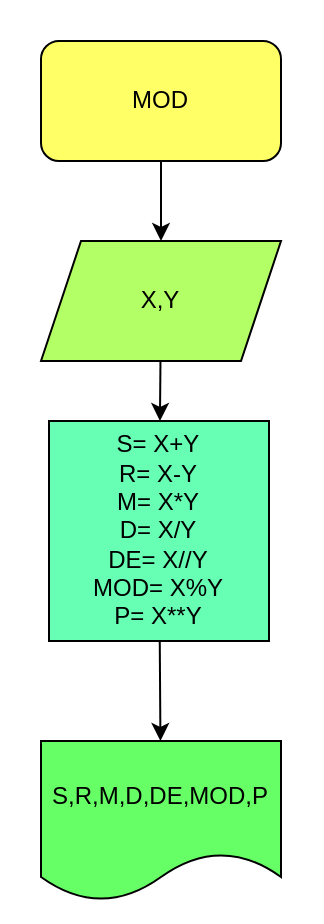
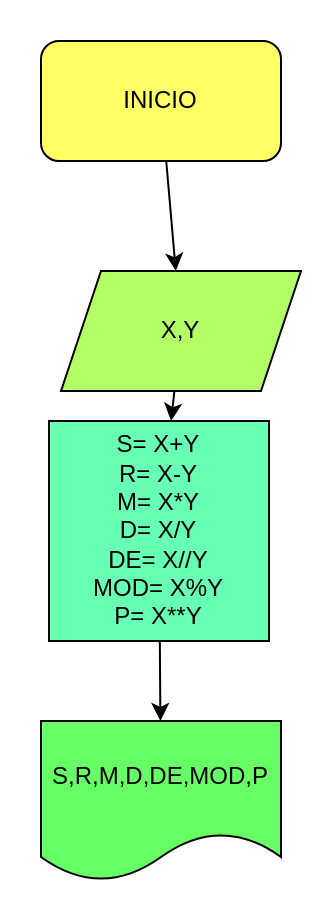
  <mxCell id="0" />
  <mxCell id="1" parent="0" />
  <mxCell id="2" value="" style="edgeStyle=none;html=1;" edge="1" parent="1" source="3" target="5"><mxGeometry relative="1" as="geometry" /></mxCell>
- <mxCell id="3" value="MOD" style="rounded=1;whiteSpace=wrap;html=1;fillColor=#FFFF66;" vertex="1" parent="1"><mxGeometry x="20" y="20" width="120" height="60" as="geometry" /></mxCell>
+ <mxCell id="3" value="INICIO" style="rounded=1;whiteSpace=wrap;html=1;fillColor=#FFFF66;" vertex="1" parent="1"><mxGeometry x="20" y="20" width="120" height="60" as="geometry" /></mxCell>
  <mxCell id="4" value="" style="edgeStyle=none;html=1;" edge="1" parent="1" source="5" target="7"><mxGeometry relative="1" as="geometry" /></mxCell>
- <mxCell id="5" value="X,Y" style="shape=parallelogram;perimeter=parallelogramPerimeter;whiteSpace=wrap;html=1;fixedSize=1;fillColor=#B3FF66;" vertex="1" parent="1"><mxGeometry x="20" y="120" width="120" height="60" as="geometry" /></mxCell>
+ <mxCell id="5" value="X,Y" style="shape=parallelogram;perimeter=parallelogramPerimeter;whiteSpace=wrap;html=1;fixedSize=1;fillColor=#B3FF66;" vertex="1" parent="1"><mxGeometry x="30" y="135" width="120" height="60" as="geometry" /></mxCell>
  <mxCell id="6" value="" style="edgeStyle=none;html=1;" edge="1" parent="1" source="7" target="8"><mxGeometry relative="1" as="geometry" /></mxCell>
  <mxCell id="7" value="S= X+Y&lt;br&gt;R= X-Y&lt;br&gt;M= X*Y&lt;br&gt;D= X/Y&lt;br&gt;DE= X//Y&lt;br&gt;MOD= X%Y&lt;br&gt;P= X**Y" style="whiteSpace=wrap;html=1;aspect=fixed;fillColor=#66FFB3;" vertex="1" parent="1"><mxGeometry x="24" y="210" width="110" height="110" as="geometry" /></mxCell>
- <mxCell id="8" value="S,R,M,D,DE,MOD,P" style="shape=document;whiteSpace=wrap;html=1;boundedLbl=1;fillColor=#66FF66;" vertex="1" parent="1"><mxGeometry x="20" y="370" width="120" height="80" as="geometry" /></mxCell>
+ <mxCell id="8" value="S,R,M,D,DE,MOD,P" style="shape=document;whiteSpace=wrap;html=1;boundedLbl=1;fillColor=#66FF66;" vertex="1" parent="1"><mxGeometry x="20" y="360" width="120" height="80" as="geometry" /></mxCell>
